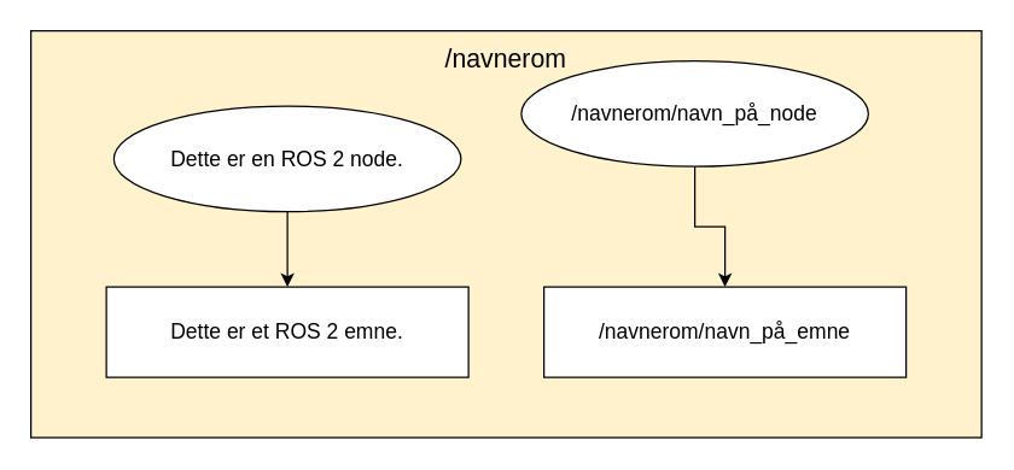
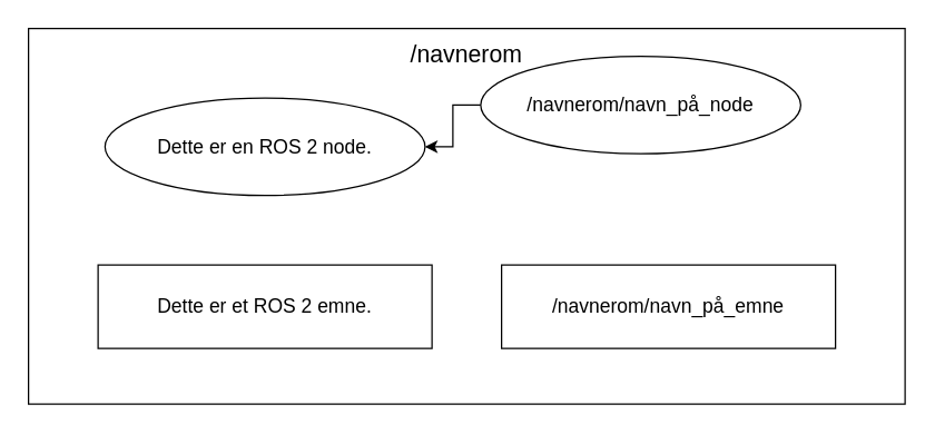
  <mxCell id="0" />
  <mxCell id="1" parent="0" />
- <mxCell id="2" value="&lt;div&gt;&lt;font style=&quot;font-size: 17px&quot;&gt;/navnerom&lt;/font&gt;&lt;/div&gt;&lt;div&gt;&lt;br&gt;&lt;/div&gt;&lt;div&gt;&lt;br&gt;&lt;/div&gt;&lt;div&gt;&lt;br&gt;&lt;/div&gt;&lt;div&gt;&lt;br&gt;&lt;/div&gt;&lt;div&gt;&lt;br&gt;&lt;/div&gt;&lt;div&gt;&lt;br&gt;&lt;/div&gt;&lt;div&gt;&lt;br&gt;&lt;/div&gt;&lt;div&gt;&lt;br&gt;&lt;/div&gt;&lt;div&gt;&lt;br&gt;&lt;/div&gt;&lt;div&gt;&lt;br&gt;&lt;/div&gt;&lt;div&gt;&lt;br&gt;&lt;/div&gt;&lt;div&gt;&lt;br&gt;&lt;/div&gt;&lt;div&gt;&lt;br&gt;&lt;/div&gt;&lt;div&gt;&lt;br&gt;&lt;/div&gt;&lt;div&gt;&lt;br&gt;&lt;/div&gt;&lt;div&gt;&lt;br&gt;&lt;/div&gt;" style="rounded=0;whiteSpace=wrap;html=1;fillColor=#fff2cc;" parent="1" vertex="1"><mxGeometry x="20" y="20" width="630" height="270" as="geometry" /></mxCell>
- <mxCell id="3" value="" style="edgeStyle=orthogonalEdgeStyle;rounded=0;orthogonalLoop=1;jettySize=auto;html=1;" parent="1" source="4" target="5" edge="1"><mxGeometry relative="1" as="geometry" /></mxCell>
+ <mxCell id="2" value="&lt;div&gt;&lt;font style=&quot;font-size: 17px&quot;&gt;/navnerom&lt;/font&gt;&lt;/div&gt;&lt;div&gt;&lt;br&gt;&lt;/div&gt;&lt;div&gt;&lt;br&gt;&lt;/div&gt;&lt;div&gt;&lt;br&gt;&lt;/div&gt;&lt;div&gt;&lt;br&gt;&lt;/div&gt;&lt;div&gt;&lt;br&gt;&lt;/div&gt;&lt;div&gt;&lt;br&gt;&lt;/div&gt;&lt;div&gt;&lt;br&gt;&lt;/div&gt;&lt;div&gt;&lt;br&gt;&lt;/div&gt;&lt;div&gt;&lt;br&gt;&lt;/div&gt;&lt;div&gt;&lt;br&gt;&lt;/div&gt;&lt;div&gt;&lt;br&gt;&lt;/div&gt;&lt;div&gt;&lt;br&gt;&lt;/div&gt;&lt;div&gt;&lt;br&gt;&lt;/div&gt;&lt;div&gt;&lt;br&gt;&lt;/div&gt;&lt;div&gt;&lt;br&gt;&lt;/div&gt;&lt;div&gt;&lt;br&gt;&lt;/div&gt;" style="rounded=0;whiteSpace=wrap;html=1;" parent="1" vertex="1"><mxGeometry x="20" y="20" width="630" height="270" as="geometry" /></mxCell>
  <mxCell id="4" value="&lt;div style=&quot;font-size: 14px&quot;&gt;Dette er en ROS 2 node.&lt;br&gt;&lt;/div&gt;" style="ellipse;whiteSpace=wrap;html=1;" parent="1" vertex="1"><mxGeometry x="75" y="70" width="230" height="70" as="geometry" /></mxCell>
  <mxCell id="5" value="&lt;div style=&quot;font-size: 14px&quot;&gt;&lt;font style=&quot;font-size: 14px&quot;&gt;Dette er et ROS 2 emne.&lt;br&gt;&lt;/font&gt;&lt;/div&gt;" style="rounded=0;whiteSpace=wrap;html=1;" parent="1" vertex="1"><mxGeometry x="70" y="190" width="240" height="60" as="geometry" /></mxCell>
- <mxCell id="6" value="" style="edgeStyle=orthogonalEdgeStyle;rounded=0;orthogonalLoop=1;jettySize=auto;html=1;" parent="1" source="7" target="8" edge="1"><mxGeometry relative="1" as="geometry" /></mxCell>
+ <mxCell id="6" value="" style="edgeStyle=orthogonalEdgeStyle;rounded=0;orthogonalLoop=1;jettySize=auto;html=1;" parent="1" source="7" target="4" edge="1"><mxGeometry relative="1" as="geometry" /></mxCell>
  <mxCell id="7" value="&lt;font style=&quot;font-size: 14px&quot;&gt;/navnerom/navn_på_node&lt;/font&gt;" style="ellipse;whiteSpace=wrap;html=1;" parent="1" vertex="1"><mxGeometry x="345" y="40" width="230" height="70" as="geometry" /></mxCell>
  <mxCell id="8" value="&lt;div style=&quot;font-size: 14px&quot;&gt;&lt;font style=&quot;font-size: 14px&quot;&gt;/navnerom/navn_på_emne&lt;/font&gt;&lt;/div&gt;" style="rounded=0;whiteSpace=wrap;html=1;" parent="1" vertex="1"><mxGeometry x="360" y="190" width="240" height="60" as="geometry" /></mxCell>
